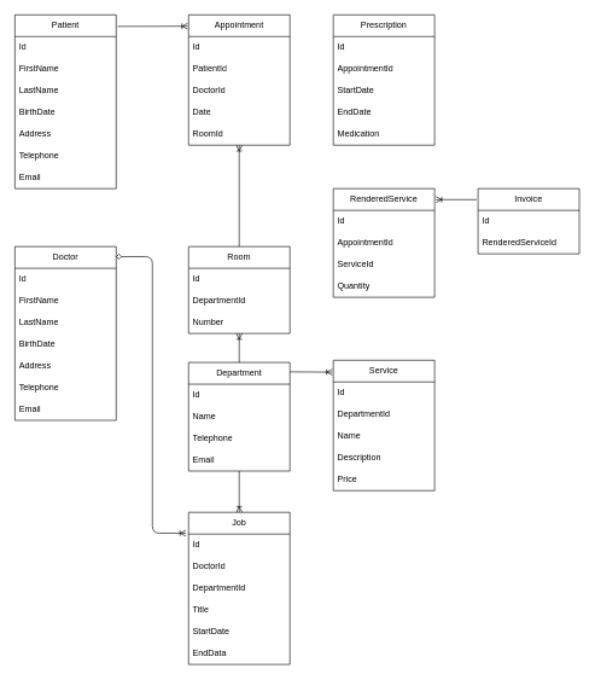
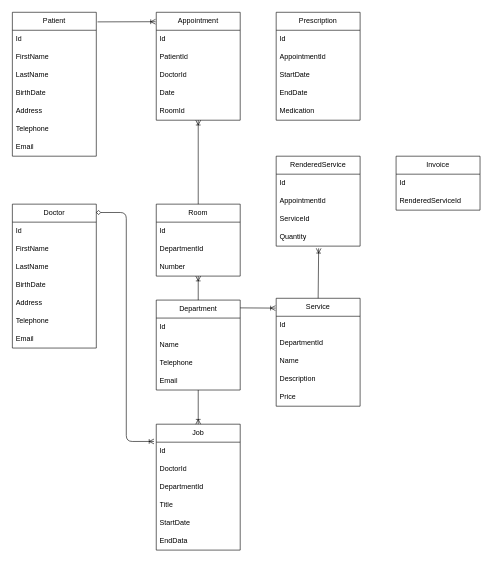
  <mxCell id="0" />
  <mxCell id="1" parent="0" />
  <mxCell id="2" value="Patient" style="swimlane;fontStyle=0;childLayout=stackLayout;horizontal=1;startSize=30;horizontalStack=0;resizeParent=1;resizeParentMax=0;resizeLast=0;collapsible=1;marginBottom=0;whiteSpace=wrap;html=1;" vertex="1" parent="1"><mxGeometry x="20" y="20" width="140" height="240" as="geometry" /></mxCell>
  <mxCell id="3" value="Id" style="text;strokeColor=none;fillColor=none;align=left;verticalAlign=middle;spacingLeft=4;spacingRight=4;overflow=hidden;points=[[0,0.5],[1,0.5]];portConstraint=eastwest;rotatable=0;whiteSpace=wrap;html=1;" vertex="1" parent="2"><mxGeometry y="30" width="140" height="30" as="geometry" /></mxCell>
  <mxCell id="4" value="FirstName" style="text;strokeColor=none;fillColor=none;align=left;verticalAlign=middle;spacingLeft=4;spacingRight=4;overflow=hidden;points=[[0,0.5],[1,0.5]];portConstraint=eastwest;rotatable=0;whiteSpace=wrap;html=1;" vertex="1" parent="2"><mxGeometry y="60" width="140" height="30" as="geometry" /></mxCell>
  <mxCell id="5" value="LastName" style="text;strokeColor=none;fillColor=none;align=left;verticalAlign=middle;spacingLeft=4;spacingRight=4;overflow=hidden;points=[[0,0.5],[1,0.5]];portConstraint=eastwest;rotatable=0;whiteSpace=wrap;html=1;" vertex="1" parent="2"><mxGeometry y="90" width="140" height="30" as="geometry" /></mxCell>
  <mxCell id="6" value="BirthDate" style="text;strokeColor=none;fillColor=none;align=left;verticalAlign=middle;spacingLeft=4;spacingRight=4;overflow=hidden;points=[[0,0.5],[1,0.5]];portConstraint=eastwest;rotatable=0;whiteSpace=wrap;html=1;" vertex="1" parent="2"><mxGeometry y="120" width="140" height="30" as="geometry" /></mxCell>
  <mxCell id="7" value="Address" style="text;strokeColor=none;fillColor=none;align=left;verticalAlign=middle;spacingLeft=4;spacingRight=4;overflow=hidden;points=[[0,0.5],[1,0.5]];portConstraint=eastwest;rotatable=0;whiteSpace=wrap;html=1;" vertex="1" parent="2"><mxGeometry y="150" width="140" height="30" as="geometry" /></mxCell>
  <mxCell id="8" value="Telephone" style="text;strokeColor=none;fillColor=none;align=left;verticalAlign=middle;spacingLeft=4;spacingRight=4;overflow=hidden;points=[[0,0.5],[1,0.5]];portConstraint=eastwest;rotatable=0;whiteSpace=wrap;html=1;" vertex="1" parent="2"><mxGeometry y="180" width="140" height="30" as="geometry" /></mxCell>
  <mxCell id="9" value="Email" style="text;strokeColor=none;fillColor=none;align=left;verticalAlign=middle;spacingLeft=4;spacingRight=4;overflow=hidden;points=[[0,0.5],[1,0.5]];portConstraint=eastwest;rotatable=0;whiteSpace=wrap;html=1;" vertex="1" parent="2"><mxGeometry y="210" width="140" height="30" as="geometry" /></mxCell>
  <mxCell id="10" value="Doctor" style="swimlane;fontStyle=0;childLayout=stackLayout;horizontal=1;startSize=30;horizontalStack=0;resizeParent=1;resizeParentMax=0;resizeLast=0;collapsible=1;marginBottom=0;whiteSpace=wrap;html=1;" vertex="1" parent="1"><mxGeometry x="20" y="340" width="140" height="240" as="geometry" /></mxCell>
  <mxCell id="11" value="Id" style="text;strokeColor=none;fillColor=none;align=left;verticalAlign=middle;spacingLeft=4;spacingRight=4;overflow=hidden;points=[[0,0.5],[1,0.5]];portConstraint=eastwest;rotatable=0;whiteSpace=wrap;html=1;" vertex="1" parent="10"><mxGeometry y="30" width="140" height="30" as="geometry" /></mxCell>
  <mxCell id="12" value="FirstName" style="text;strokeColor=none;fillColor=none;align=left;verticalAlign=middle;spacingLeft=4;spacingRight=4;overflow=hidden;points=[[0,0.5],[1,0.5]];portConstraint=eastwest;rotatable=0;whiteSpace=wrap;html=1;" vertex="1" parent="10"><mxGeometry y="60" width="140" height="30" as="geometry" /></mxCell>
  <mxCell id="13" value="LastName" style="text;strokeColor=none;fillColor=none;align=left;verticalAlign=middle;spacingLeft=4;spacingRight=4;overflow=hidden;points=[[0,0.5],[1,0.5]];portConstraint=eastwest;rotatable=0;whiteSpace=wrap;html=1;" vertex="1" parent="10"><mxGeometry y="90" width="140" height="30" as="geometry" /></mxCell>
  <mxCell id="14" value="BirthDate" style="text;strokeColor=none;fillColor=none;align=left;verticalAlign=middle;spacingLeft=4;spacingRight=4;overflow=hidden;points=[[0,0.5],[1,0.5]];portConstraint=eastwest;rotatable=0;whiteSpace=wrap;html=1;" vertex="1" parent="10"><mxGeometry y="120" width="140" height="30" as="geometry" /></mxCell>
  <mxCell id="15" value="Address" style="text;strokeColor=none;fillColor=none;align=left;verticalAlign=middle;spacingLeft=4;spacingRight=4;overflow=hidden;points=[[0,0.5],[1,0.5]];portConstraint=eastwest;rotatable=0;whiteSpace=wrap;html=1;" vertex="1" parent="10"><mxGeometry y="150" width="140" height="30" as="geometry" /></mxCell>
  <mxCell id="16" value="Telephone" style="text;strokeColor=none;fillColor=none;align=left;verticalAlign=middle;spacingLeft=4;spacingRight=4;overflow=hidden;points=[[0,0.5],[1,0.5]];portConstraint=eastwest;rotatable=0;whiteSpace=wrap;html=1;" vertex="1" parent="10"><mxGeometry y="180" width="140" height="30" as="geometry" /></mxCell>
  <mxCell id="17" value="Email" style="text;strokeColor=none;fillColor=none;align=left;verticalAlign=middle;spacingLeft=4;spacingRight=4;overflow=hidden;points=[[0,0.5],[1,0.5]];portConstraint=eastwest;rotatable=0;whiteSpace=wrap;html=1;" vertex="1" parent="10"><mxGeometry y="210" width="140" height="30" as="geometry" /></mxCell>
  <mxCell id="18" value="Department" style="swimlane;fontStyle=0;childLayout=stackLayout;horizontal=1;startSize=30;horizontalStack=0;resizeParent=1;resizeParentMax=0;resizeLast=0;collapsible=1;marginBottom=0;whiteSpace=wrap;html=1;" vertex="1" parent="1"><mxGeometry x="260" y="500" width="140" height="150" as="geometry" /></mxCell>
  <mxCell id="19" value="Id" style="text;strokeColor=none;fillColor=none;align=left;verticalAlign=middle;spacingLeft=4;spacingRight=4;overflow=hidden;points=[[0,0.5],[1,0.5]];portConstraint=eastwest;rotatable=0;whiteSpace=wrap;html=1;" vertex="1" parent="18"><mxGeometry y="30" width="140" height="30" as="geometry" /></mxCell>
  <mxCell id="20" value="Name" style="text;strokeColor=none;fillColor=none;align=left;verticalAlign=middle;spacingLeft=4;spacingRight=4;overflow=hidden;points=[[0,0.5],[1,0.5]];portConstraint=eastwest;rotatable=0;whiteSpace=wrap;html=1;" vertex="1" parent="18"><mxGeometry y="60" width="140" height="30" as="geometry" /></mxCell>
  <mxCell id="21" value="Telephone" style="text;strokeColor=none;fillColor=none;align=left;verticalAlign=middle;spacingLeft=4;spacingRight=4;overflow=hidden;points=[[0,0.5],[1,0.5]];portConstraint=eastwest;rotatable=0;whiteSpace=wrap;html=1;" vertex="1" parent="18"><mxGeometry y="90" width="140" height="30" as="geometry" /></mxCell>
  <mxCell id="22" value="Email" style="text;strokeColor=none;fillColor=none;align=left;verticalAlign=middle;spacingLeft=4;spacingRight=4;overflow=hidden;points=[[0,0.5],[1,0.5]];portConstraint=eastwest;rotatable=0;whiteSpace=wrap;html=1;" vertex="1" parent="18"><mxGeometry y="120" width="140" height="30" as="geometry" /></mxCell>
  <mxCell id="23" value="Appointment" style="swimlane;fontStyle=0;childLayout=stackLayout;horizontal=1;startSize=30;horizontalStack=0;resizeParent=1;resizeParentMax=0;resizeLast=0;collapsible=1;marginBottom=0;whiteSpace=wrap;html=1;" vertex="1" parent="1"><mxGeometry x="260" y="20" width="140" height="180" as="geometry" /></mxCell>
  <mxCell id="24" value="Id" style="text;strokeColor=none;fillColor=none;align=left;verticalAlign=middle;spacingLeft=4;spacingRight=4;overflow=hidden;points=[[0,0.5],[1,0.5]];portConstraint=eastwest;rotatable=0;whiteSpace=wrap;html=1;" vertex="1" parent="23"><mxGeometry y="30" width="140" height="30" as="geometry" /></mxCell>
  <mxCell id="25" value="PatientId" style="text;strokeColor=none;fillColor=none;align=left;verticalAlign=middle;spacingLeft=4;spacingRight=4;overflow=hidden;points=[[0,0.5],[1,0.5]];portConstraint=eastwest;rotatable=0;whiteSpace=wrap;html=1;" vertex="1" parent="23"><mxGeometry y="60" width="140" height="30" as="geometry" /></mxCell>
  <mxCell id="26" value="DoctorId" style="text;strokeColor=none;fillColor=none;align=left;verticalAlign=middle;spacingLeft=4;spacingRight=4;overflow=hidden;points=[[0,0.5],[1,0.5]];portConstraint=eastwest;rotatable=0;whiteSpace=wrap;html=1;" vertex="1" parent="23"><mxGeometry y="90" width="140" height="30" as="geometry" /></mxCell>
  <mxCell id="27" value="Date" style="text;strokeColor=none;fillColor=none;align=left;verticalAlign=middle;spacingLeft=4;spacingRight=4;overflow=hidden;points=[[0,0.5],[1,0.5]];portConstraint=eastwest;rotatable=0;whiteSpace=wrap;html=1;" vertex="1" parent="23"><mxGeometry y="120" width="140" height="30" as="geometry" /></mxCell>
  <mxCell id="28" value="RoomId" style="text;strokeColor=none;fillColor=none;align=left;verticalAlign=middle;spacingLeft=4;spacingRight=4;overflow=hidden;points=[[0,0.5],[1,0.5]];portConstraint=eastwest;rotatable=0;whiteSpace=wrap;html=1;" vertex="1" parent="23"><mxGeometry y="150" width="140" height="30" as="geometry" /></mxCell>
  <mxCell id="29" style="edgeStyle=orthogonalEdgeStyle;html=1;exitX=-0.027;exitY=0.137;exitDx=0;exitDy=0;endArrow=diamond;endFill=0;startArrow=ERoneToMany;startFill=0;entryX=0.997;entryY=0.058;entryDx=0;entryDy=0;entryPerimeter=0;exitPerimeter=0;" edge="1" parent="1" source="60" target="10"><mxGeometry relative="1" as="geometry" /></mxCell>
  <mxCell id="30" value="Service" style="swimlane;fontStyle=0;childLayout=stackLayout;horizontal=1;startSize=30;horizontalStack=0;resizeParent=1;resizeParentMax=0;resizeLast=0;collapsible=1;marginBottom=0;whiteSpace=wrap;html=1;" vertex="1" parent="1"><mxGeometry x="460" y="497" width="140" height="180" as="geometry" /></mxCell>
  <mxCell id="31" value="Id" style="text;strokeColor=none;fillColor=none;align=left;verticalAlign=middle;spacingLeft=4;spacingRight=4;overflow=hidden;points=[[0,0.5],[1,0.5]];portConstraint=eastwest;rotatable=0;whiteSpace=wrap;html=1;" vertex="1" parent="30"><mxGeometry y="30" width="140" height="30" as="geometry" /></mxCell>
  <mxCell id="32" value="DepartmentId" style="text;strokeColor=none;fillColor=none;align=left;verticalAlign=middle;spacingLeft=4;spacingRight=4;overflow=hidden;points=[[0,0.5],[1,0.5]];portConstraint=eastwest;rotatable=0;whiteSpace=wrap;html=1;" vertex="1" parent="30"><mxGeometry y="60" width="140" height="30" as="geometry" /></mxCell>
  <mxCell id="33" value="Name" style="text;strokeColor=none;fillColor=none;align=left;verticalAlign=middle;spacingLeft=4;spacingRight=4;overflow=hidden;points=[[0,0.5],[1,0.5]];portConstraint=eastwest;rotatable=0;whiteSpace=wrap;html=1;" vertex="1" parent="30"><mxGeometry y="90" width="140" height="30" as="geometry" /></mxCell>
  <mxCell id="34" value="Description" style="text;strokeColor=none;fillColor=none;align=left;verticalAlign=middle;spacingLeft=4;spacingRight=4;overflow=hidden;points=[[0,0.5],[1,0.5]];portConstraint=eastwest;rotatable=0;whiteSpace=wrap;html=1;" vertex="1" parent="30"><mxGeometry y="120" width="140" height="30" as="geometry" /></mxCell>
  <mxCell id="35" value="Price" style="text;strokeColor=none;fillColor=none;align=left;verticalAlign=middle;spacingLeft=4;spacingRight=4;overflow=hidden;points=[[0,0.5],[1,0.5]];portConstraint=eastwest;rotatable=0;whiteSpace=wrap;html=1;" vertex="1" parent="30"><mxGeometry y="150" width="140" height="30" as="geometry" /></mxCell>
  <mxCell id="36" style="edgeStyle=none;html=1;endArrow=ERoneToMany;endFill=0;startArrow=none;startFill=0;entryX=-0.009;entryY=0.104;entryDx=0;entryDy=0;entryPerimeter=0;" edge="1" parent="1"><mxGeometry relative="1" as="geometry"><mxPoint x="162" y="36" as="sourcePoint" /><mxPoint x="258.74" y="35.72" as="targetPoint" /></mxGeometry></mxCell>
  <mxCell id="37" value="Room" style="swimlane;fontStyle=0;childLayout=stackLayout;horizontal=1;startSize=30;horizontalStack=0;resizeParent=1;resizeParentMax=0;resizeLast=0;collapsible=1;marginBottom=0;whiteSpace=wrap;html=1;" vertex="1" parent="1"><mxGeometry x="260" y="340" width="140" height="120" as="geometry" /></mxCell>
  <mxCell id="38" value="Id" style="text;strokeColor=none;fillColor=none;align=left;verticalAlign=middle;spacingLeft=4;spacingRight=4;overflow=hidden;points=[[0,0.5],[1,0.5]];portConstraint=eastwest;rotatable=0;whiteSpace=wrap;html=1;" vertex="1" parent="37"><mxGeometry y="30" width="140" height="30" as="geometry" /></mxCell>
  <mxCell id="39" value="DepartmentId" style="text;strokeColor=none;fillColor=none;align=left;verticalAlign=middle;spacingLeft=4;spacingRight=4;overflow=hidden;points=[[0,0.5],[1,0.5]];portConstraint=eastwest;rotatable=0;whiteSpace=wrap;html=1;" vertex="1" parent="37"><mxGeometry y="60" width="140" height="30" as="geometry" /></mxCell>
  <mxCell id="40" value="Number" style="text;strokeColor=none;fillColor=none;align=left;verticalAlign=middle;spacingLeft=4;spacingRight=4;overflow=hidden;points=[[0,0.5],[1,0.5]];portConstraint=eastwest;rotatable=0;whiteSpace=wrap;html=1;" vertex="1" parent="37"><mxGeometry y="90" width="140" height="30" as="geometry" /></mxCell>
  <mxCell id="41" style="html=1;exitX=0.5;exitY=0;exitDx=0;exitDy=0;endArrow=ERoneToMany;endFill=0;startArrow=none;startFill=0;" edge="1" parent="1" source="37"><mxGeometry relative="1" as="geometry"><mxPoint x="100" y="350" as="sourcePoint" /><mxPoint x="330" y="200" as="targetPoint" /></mxGeometry></mxCell>
  <mxCell id="42" style="html=1;exitX=0.5;exitY=0;exitDx=0;exitDy=0;endArrow=ERoneToMany;endFill=0;startArrow=none;startFill=0;" edge="1" parent="1" source="18"><mxGeometry relative="1" as="geometry"><mxPoint x="340" y="350" as="sourcePoint" /><mxPoint x="330" y="460" as="targetPoint" /></mxGeometry></mxCell>
  <mxCell id="43" style="html=1;endArrow=ERoneToMany;endFill=0;startArrow=none;startFill=0;entryX=-0.009;entryY=0.091;entryDx=0;entryDy=0;entryPerimeter=0;" edge="1" parent="1" target="30"><mxGeometry relative="1" as="geometry"><mxPoint x="400" y="513" as="sourcePoint" /><mxPoint x="340" y="470" as="targetPoint" /></mxGeometry></mxCell>
  <mxCell id="44" value="Prescription" style="swimlane;fontStyle=0;childLayout=stackLayout;horizontal=1;startSize=30;horizontalStack=0;resizeParent=1;resizeParentMax=0;resizeLast=0;collapsible=1;marginBottom=0;whiteSpace=wrap;html=1;" vertex="1" parent="1"><mxGeometry x="460" y="20" width="140" height="180" as="geometry" /></mxCell>
  <mxCell id="45" value="Id" style="text;strokeColor=none;fillColor=none;align=left;verticalAlign=middle;spacingLeft=4;spacingRight=4;overflow=hidden;points=[[0,0.5],[1,0.5]];portConstraint=eastwest;rotatable=0;whiteSpace=wrap;html=1;" vertex="1" parent="44"><mxGeometry y="30" width="140" height="30" as="geometry" /></mxCell>
  <mxCell id="46" value="AppointmentId" style="text;strokeColor=none;fillColor=none;align=left;verticalAlign=middle;spacingLeft=4;spacingRight=4;overflow=hidden;points=[[0,0.5],[1,0.5]];portConstraint=eastwest;rotatable=0;whiteSpace=wrap;html=1;" vertex="1" parent="44"><mxGeometry y="60" width="140" height="30" as="geometry" /></mxCell>
  <mxCell id="47" value="StartDate" style="text;strokeColor=none;fillColor=none;align=left;verticalAlign=middle;spacingLeft=4;spacingRight=4;overflow=hidden;points=[[0,0.5],[1,0.5]];portConstraint=eastwest;rotatable=0;whiteSpace=wrap;html=1;" vertex="1" parent="44"><mxGeometry y="90" width="140" height="30" as="geometry" /></mxCell>
  <mxCell id="48" value="EndDate" style="text;strokeColor=none;fillColor=none;align=left;verticalAlign=middle;spacingLeft=4;spacingRight=4;overflow=hidden;points=[[0,0.5],[1,0.5]];portConstraint=eastwest;rotatable=0;whiteSpace=wrap;html=1;" vertex="1" parent="44"><mxGeometry y="120" width="140" height="30" as="geometry" /></mxCell>
  <mxCell id="49" value="Medication" style="text;strokeColor=none;fillColor=none;align=left;verticalAlign=middle;spacingLeft=4;spacingRight=4;overflow=hidden;points=[[0,0.5],[1,0.5]];portConstraint=eastwest;rotatable=0;whiteSpace=wrap;html=1;" vertex="1" parent="44"><mxGeometry y="150" width="140" height="30" as="geometry" /></mxCell>
  <mxCell id="50" value="Invoice" style="swimlane;fontStyle=0;childLayout=stackLayout;horizontal=1;startSize=30;horizontalStack=0;resizeParent=1;resizeParentMax=0;resizeLast=0;collapsible=1;marginBottom=0;whiteSpace=wrap;html=1;" vertex="1" parent="1"><mxGeometry x="660" y="260" width="140" height="90" as="geometry" /></mxCell>
  <mxCell id="51" value="Id" style="text;strokeColor=none;fillColor=none;align=left;verticalAlign=middle;spacingLeft=4;spacingRight=4;overflow=hidden;points=[[0,0.5],[1,0.5]];portConstraint=eastwest;rotatable=0;whiteSpace=wrap;html=1;" vertex="1" parent="50"><mxGeometry y="30" width="140" height="30" as="geometry" /></mxCell>
  <mxCell id="52" value="RenderedServiceId" style="text;strokeColor=none;fillColor=none;align=left;verticalAlign=middle;spacingLeft=4;spacingRight=4;overflow=hidden;points=[[0,0.5],[1,0.5]];portConstraint=eastwest;rotatable=0;whiteSpace=wrap;html=1;" vertex="1" parent="50"><mxGeometry y="60" width="140" height="30" as="geometry" /></mxCell>
  <mxCell id="53" value="RenderedService" style="swimlane;fontStyle=0;childLayout=stackLayout;horizontal=1;startSize=30;horizontalStack=0;resizeParent=1;resizeParentMax=0;resizeLast=0;collapsible=1;marginBottom=0;whiteSpace=wrap;html=1;" vertex="1" parent="1"><mxGeometry x="460" y="260" width="140" height="150" as="geometry" /></mxCell>
  <mxCell id="54" value="Id" style="text;strokeColor=none;fillColor=none;align=left;verticalAlign=middle;spacingLeft=4;spacingRight=4;overflow=hidden;points=[[0,0.5],[1,0.5]];portConstraint=eastwest;rotatable=0;whiteSpace=wrap;html=1;" vertex="1" parent="53"><mxGeometry y="30" width="140" height="30" as="geometry" /></mxCell>
  <mxCell id="55" value="AppointmentId" style="text;strokeColor=none;fillColor=none;align=left;verticalAlign=middle;spacingLeft=4;spacingRight=4;overflow=hidden;points=[[0,0.5],[1,0.5]];portConstraint=eastwest;rotatable=0;whiteSpace=wrap;html=1;" vertex="1" parent="53"><mxGeometry y="60" width="140" height="30" as="geometry" /></mxCell>
  <mxCell id="56" value="ServiceId" style="text;strokeColor=none;fillColor=none;align=left;verticalAlign=middle;spacingLeft=4;spacingRight=4;overflow=hidden;points=[[0,0.5],[1,0.5]];portConstraint=eastwest;rotatable=0;whiteSpace=wrap;html=1;" vertex="1" parent="53"><mxGeometry y="90" width="140" height="30" as="geometry" /></mxCell>
  <mxCell id="57" value="Quantity" style="text;strokeColor=none;fillColor=none;align=left;verticalAlign=middle;spacingLeft=4;spacingRight=4;overflow=hidden;points=[[0,0.5],[1,0.5]];portConstraint=eastwest;rotatable=0;whiteSpace=wrap;html=1;" vertex="1" parent="53"><mxGeometry y="120" width="140" height="30" as="geometry" /></mxCell>
- <mxCell id="59" style="html=1;endArrow=ERoneToMany;endFill=0;startArrow=none;startFill=0;entryX=1.014;entryY=0.101;entryDx=0;entryDy=0;entryPerimeter=0;exitX=-0.014;exitY=0.169;exitDx=0;exitDy=0;exitPerimeter=0;" edge="1" parent="1" source="50" target="53"><mxGeometry relative="1" as="geometry"><mxPoint x="540" y="507" as="sourcePoint" /><mxPoint x="540.84" y="423.6" as="targetPoint" /></mxGeometry></mxCell>
+ <mxCell id="58" style="html=1;endArrow=ERoneToMany;endFill=0;startArrow=none;startFill=0;entryX=0.506;entryY=1.12;entryDx=0;entryDy=0;entryPerimeter=0;exitX=0.5;exitY=0;exitDx=0;exitDy=0;" edge="1" parent="1" source="30" target="57"><mxGeometry relative="1" as="geometry"><mxPoint x="410" y="526" as="sourcePoint" /><mxPoint x="468.74" y="526.11" as="targetPoint" /></mxGeometry></mxCell>
  <mxCell id="60" value="Job" style="swimlane;fontStyle=0;childLayout=stackLayout;horizontal=1;startSize=30;horizontalStack=0;resizeParent=1;resizeParentMax=0;resizeLast=0;collapsible=1;marginBottom=0;whiteSpace=wrap;html=1;" vertex="1" parent="1"><mxGeometry x="260" y="707" width="140" height="210" as="geometry" /></mxCell>
  <mxCell id="61" value="Id" style="text;strokeColor=none;fillColor=none;align=left;verticalAlign=middle;spacingLeft=4;spacingRight=4;overflow=hidden;points=[[0,0.5],[1,0.5]];portConstraint=eastwest;rotatable=0;whiteSpace=wrap;html=1;" vertex="1" parent="60"><mxGeometry y="30" width="140" height="30" as="geometry" /></mxCell>
  <mxCell id="62" value="DoctorId" style="text;strokeColor=none;fillColor=none;align=left;verticalAlign=middle;spacingLeft=4;spacingRight=4;overflow=hidden;points=[[0,0.5],[1,0.5]];portConstraint=eastwest;rotatable=0;whiteSpace=wrap;html=1;" vertex="1" parent="60"><mxGeometry y="60" width="140" height="30" as="geometry" /></mxCell>
  <mxCell id="63" value="DepartmentId" style="text;strokeColor=none;fillColor=none;align=left;verticalAlign=middle;spacingLeft=4;spacingRight=4;overflow=hidden;points=[[0,0.5],[1,0.5]];portConstraint=eastwest;rotatable=0;whiteSpace=wrap;html=1;" vertex="1" parent="60"><mxGeometry y="90" width="140" height="30" as="geometry" /></mxCell>
  <mxCell id="64" value="Title" style="text;strokeColor=none;fillColor=none;align=left;verticalAlign=middle;spacingLeft=4;spacingRight=4;overflow=hidden;points=[[0,0.5],[1,0.5]];portConstraint=eastwest;rotatable=0;whiteSpace=wrap;html=1;" vertex="1" parent="60"><mxGeometry y="120" width="140" height="30" as="geometry" /></mxCell>
  <mxCell id="65" value="StartDate" style="text;strokeColor=none;fillColor=none;align=left;verticalAlign=middle;spacingLeft=4;spacingRight=4;overflow=hidden;points=[[0,0.5],[1,0.5]];portConstraint=eastwest;rotatable=0;whiteSpace=wrap;html=1;" vertex="1" parent="60"><mxGeometry y="150" width="140" height="30" as="geometry" /></mxCell>
  <mxCell id="66" value="EndData" style="text;strokeColor=none;fillColor=none;align=left;verticalAlign=middle;spacingLeft=4;spacingRight=4;overflow=hidden;points=[[0,0.5],[1,0.5]];portConstraint=eastwest;rotatable=0;whiteSpace=wrap;html=1;" vertex="1" parent="60"><mxGeometry y="180" width="140" height="30" as="geometry" /></mxCell>
  <mxCell id="67" style="html=1;exitX=0.5;exitY=0;exitDx=0;exitDy=0;endArrow=none;endFill=0;startArrow=ERoneToMany;startFill=0;" edge="1" parent="1" source="60"><mxGeometry relative="1" as="geometry"><mxPoint x="266.22" y="733.44" as="sourcePoint" /><mxPoint x="330" y="650" as="targetPoint" /></mxGeometry></mxCell>
